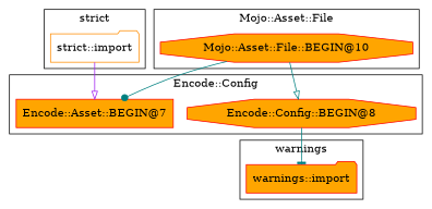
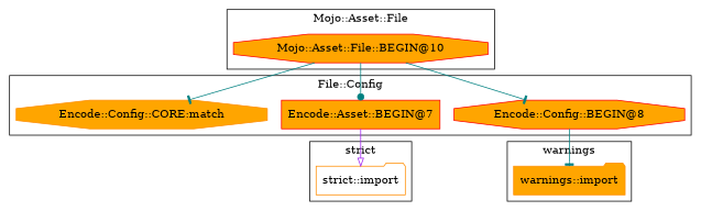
  digraph {
    node [color=darkorange fillcolor=orange shape=octagon style=filled]
    edge [arrowhead=onormal color=teal]
    "strict::import" [fillcolor=white shape=folder]
-   "warnings::import" [color=red shape=folder]
+   "warnings::import" [shape=folder]
    n3 [color=red label="Encode::Asset::BEGIN@7" shape=box]
    "Encode::Config::BEGIN@8" [color=red]
+   "Encode::Config::CORE:match"
    "Mojo::Asset::File::BEGIN@10" [color=red]
    subgraph cluster_1 {
      label="strict"
      "strict::import"
    }
    subgraph cluster_2 {
      label=warnings
      "warnings::import"
    }
    subgraph cluster_3 {
-     label="Encode::Config"
+     label="File::Config"
      n3
      "Encode::Config::BEGIN@8"
+     "Encode::Config::CORE:match"
    }
    subgraph cluster_4 {
      label="Mojo::Asset::File"
      "Mojo::Asset::File::BEGIN@10"
    }
-   "strict::import" -> n3 [color=purple]
+   n3 -> "strict::import" [color=purple]
    "Encode::Config::BEGIN@8" -> "warnings::import" [arrowhead=tee]
    "Mojo::Asset::File::BEGIN@10" -> n3 [arrowhead=dot]
-   "Mojo::Asset::File::BEGIN@10" -> "Encode::Config::BEGIN@8"
+   "Mojo::Asset::File::BEGIN@10" -> "Encode::Config::BEGIN@8" [arrowhead=tee]
+   "Mojo::Asset::File::BEGIN@10" -> "Encode::Config::CORE:match" [arrowhead=tee]
  }
